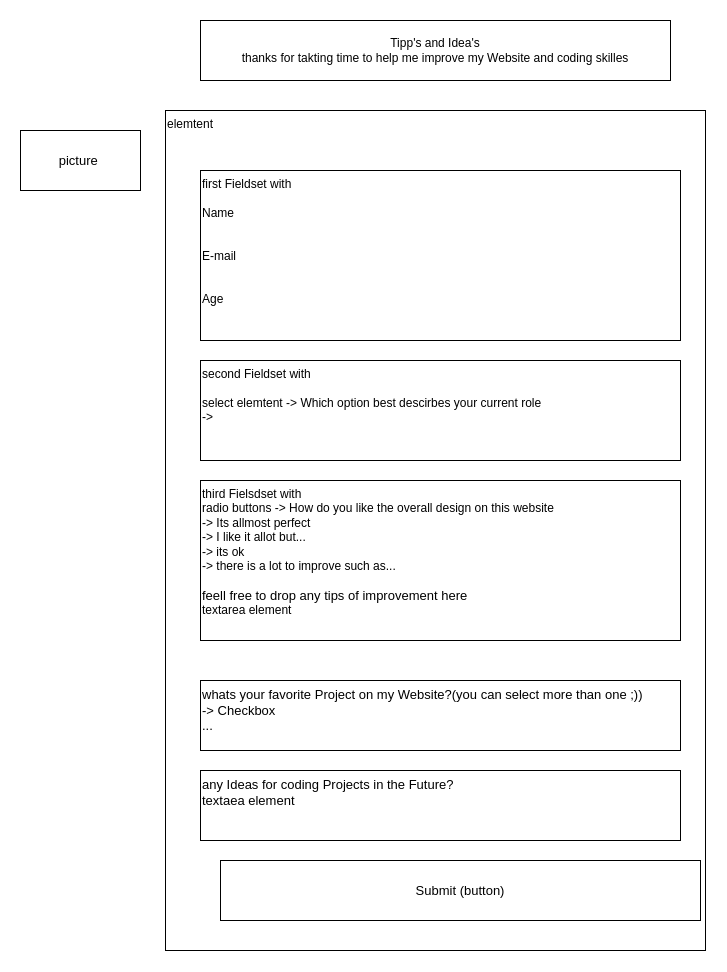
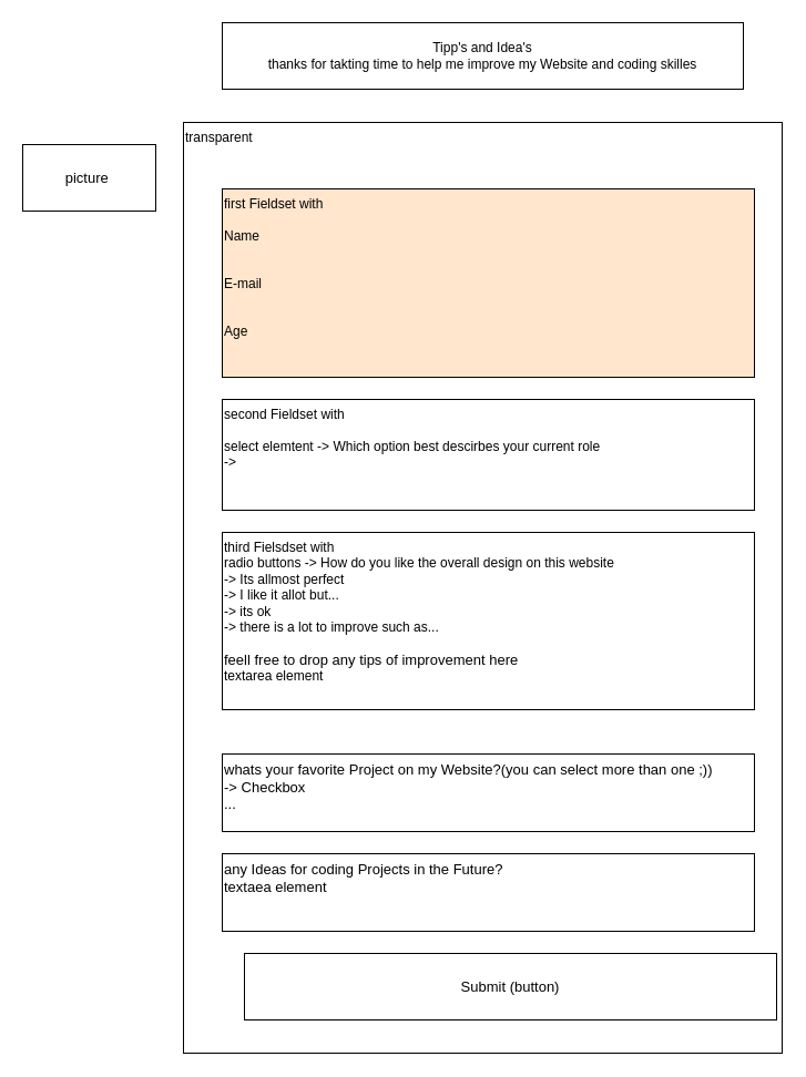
  <mxCell id="0" />
  <mxCell id="1" parent="0" />
- <mxCell id="2" value="elemtent&amp;nbsp;" style="whiteSpace=wrap;html=1;align=left;verticalAlign=top;" vertex="1" parent="1"><mxGeometry x="165" y="110" width="540" height="840" as="geometry" /></mxCell>
+ <mxCell id="2" value="transparent&amp;nbsp;" style="whiteSpace=wrap;html=1;align=left;verticalAlign=top;" vertex="1" parent="1"><mxGeometry x="165" y="110" width="540" height="840" as="geometry" /></mxCell>
  <mxCell id="3" value="Tipp's and Idea's&lt;br&gt;thanks for takting time to help me improve my Website and coding skilles" style="whiteSpace=wrap;html=1;" vertex="1" parent="1"><mxGeometry x="200" y="20" width="470" height="60" as="geometry" /></mxCell>
- <mxCell id="4" value="first Fieldset with&amp;nbsp;&lt;br&gt;&lt;br&gt;Name&lt;br&gt;&lt;br&gt;&lt;br&gt;E-mail&lt;br&gt;&lt;br&gt;&lt;br&gt;Age&amp;nbsp;" style="whiteSpace=wrap;html=1;align=left;horizontal=1;verticalAlign=top;" vertex="1" parent="1"><mxGeometry x="200" y="170" width="480" height="170" as="geometry" /></mxCell>
+ <mxCell id="4" value="first Fieldset with&amp;nbsp;&lt;br&gt;&lt;br&gt;Name&lt;br&gt;&lt;br&gt;&lt;br&gt;E-mail&lt;br&gt;&lt;br&gt;&lt;br&gt;Age&amp;nbsp;" style="whiteSpace=wrap;html=1;align=left;horizontal=1;verticalAlign=top;fillColor=#ffe6cc;" vertex="1" parent="1"><mxGeometry x="200" y="170" width="480" height="170" as="geometry" /></mxCell>
  <mxCell id="5" value="second Fieldset with&amp;nbsp;&lt;br&gt;&lt;br&gt;select elemtent -&amp;gt; Which option best descirbes your current role&amp;nbsp;&lt;br&gt;-&amp;gt;&amp;nbsp;" style="whiteSpace=wrap;html=1;align=left;horizontal=1;verticalAlign=top;" vertex="1" parent="1"><mxGeometry x="200" y="360" width="480" height="100" as="geometry" /></mxCell>
  <mxCell id="6" value="third Fielsdset with&amp;nbsp;&lt;br&gt;radio buttons -&amp;gt; How do you like the overall design on this website&lt;br&gt;-&amp;gt; Its allmost perfect&amp;nbsp;&lt;br&gt;-&amp;gt; I like it allot but...&lt;br&gt;-&amp;gt; its ok&amp;nbsp;&lt;br&gt;-&amp;gt; there is a lot to improve such as...&lt;br&gt;&lt;br&gt;&lt;span style=&quot;font-size: 13px;&quot;&gt;feell free to drop any tips of improvement here&lt;br&gt;&lt;/span&gt;textarea element&amp;nbsp;&lt;br&gt;" style="whiteSpace=wrap;html=1;align=left;horizontal=1;verticalAlign=top;" vertex="1" parent="1"><mxGeometry x="200" y="480" width="480" height="160" as="geometry" /></mxCell>
  <mxCell id="7" value="whats your favorite Project on my Website?(you can select more than one ;))&lt;br&gt;-&amp;gt; Checkbox&lt;br&gt;..." style="whiteSpace=wrap;html=1;fontSize=13;align=left;horizontal=1;verticalAlign=top;" vertex="1" parent="1"><mxGeometry x="200" y="680" width="480" height="70" as="geometry" /></mxCell>
  <mxCell id="8" value="any Ideas for coding Projects in the Future?&lt;br&gt;textaea element&amp;nbsp;" style="whiteSpace=wrap;html=1;fontSize=13;align=left;horizontal=1;verticalAlign=top;" vertex="1" parent="1"><mxGeometry x="200" y="770" width="480" height="70" as="geometry" /></mxCell>
  <mxCell id="9" value="Submit (button)" style="whiteSpace=wrap;html=1;fontSize=13;" vertex="1" parent="1"><mxGeometry x="220" y="860" width="480" height="60" as="geometry" /></mxCell>
  <mxCell id="10" value="picture&amp;nbsp;" style="whiteSpace=wrap;html=1;fontSize=13;" vertex="1" parent="1"><mxGeometry x="20" y="130" width="120" height="60" as="geometry" /></mxCell>
